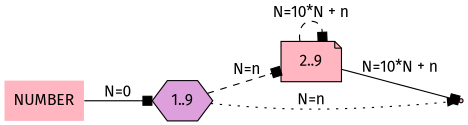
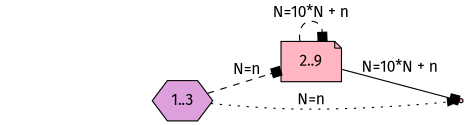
  digraph {
    fontname="Fira Sans"
    rankdir=LR
    node [fillcolor=lightpink fontname="Fira Sans" style=filled]
    edge [arrowhead=box fontname="Fira Sans" style=solid]
-   n1 [label=NUMBER shape=plaintext]
-   n2 [fillcolor=plum label="1..9" shape=hexagon]
+   n2 [fillcolor=plum label="1..3" shape=hexagon]
    n3 [label="2..9" shape=note]
    end [shape=point]
-   n1 -> n2 [label="N=0"]
    n2 -> n3 [label="N=n" style=dashed]
    n2 -> end [arrowhead=normal label="N=n" style=dotted]
    n3 -> n3 [label="N=10*N + n" style=dashed]
    n3 -> end [label="N=10*N + n"]
  }
